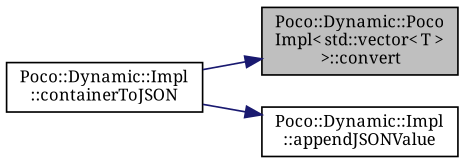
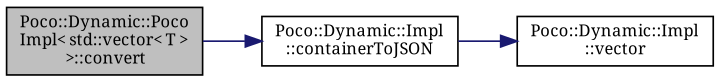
  digraph {
    fontname="Noto Serif"
    rankdir=LR
    node [color=black fillcolor=white fontname="Noto Serif" fontsize=10 shape=record style=filled]
    edge [color=midnightblue fontname="Noto Serif" fontsize=10 labelfontname=Helvetica labelfontsize=10 style=solid]
    n1 [fillcolor=grey75 fontcolor=black height=0.2 label="Poco::Dynamic::Poco\lImpl\< std::vector\< T \>\l \>::convert" width=0.4]
    n2 [height=0.2 label="Poco::Dynamic::Impl\l::containerToJSON" width=0.4]
-   n3 [height=0.2 label="Poco::Dynamic::Impl\l::appendJSONValue" width=0.4]
-   n2 -> n1
+   n3 [height=0.2 label="Poco::Dynamic::Impl\l::vector" width=0.4]
+   n1 -> n2
    n2 -> n3
  }
